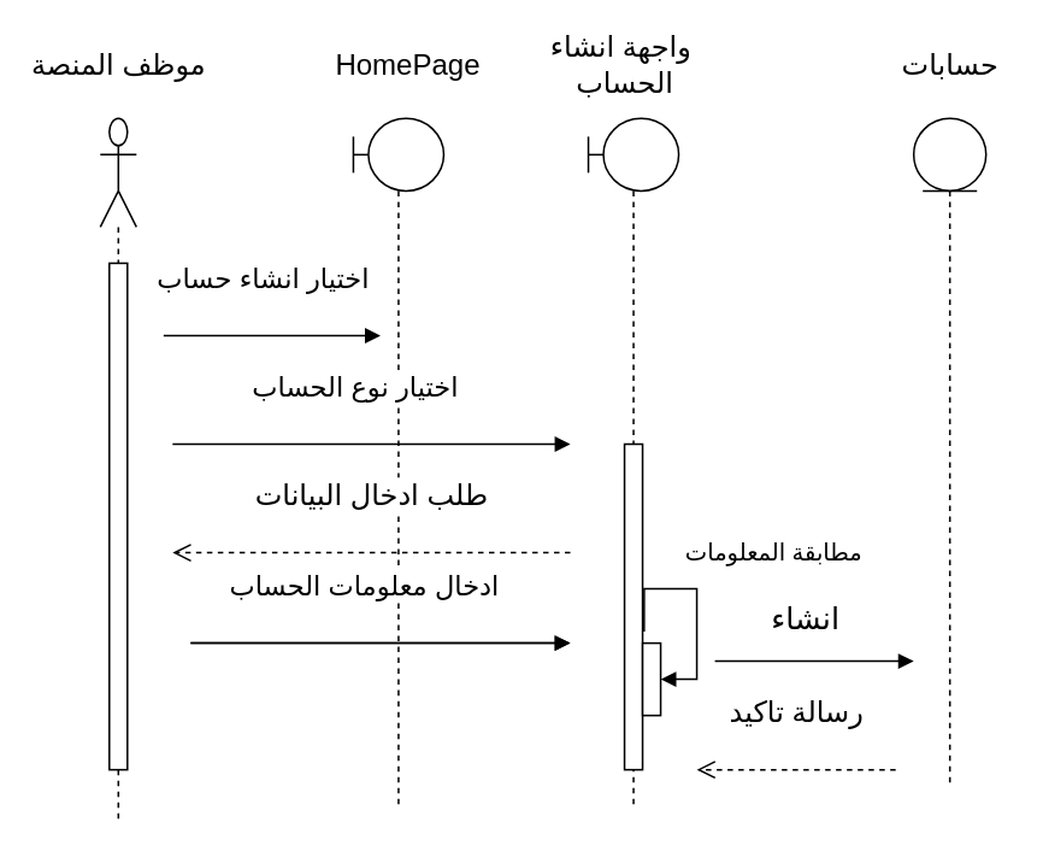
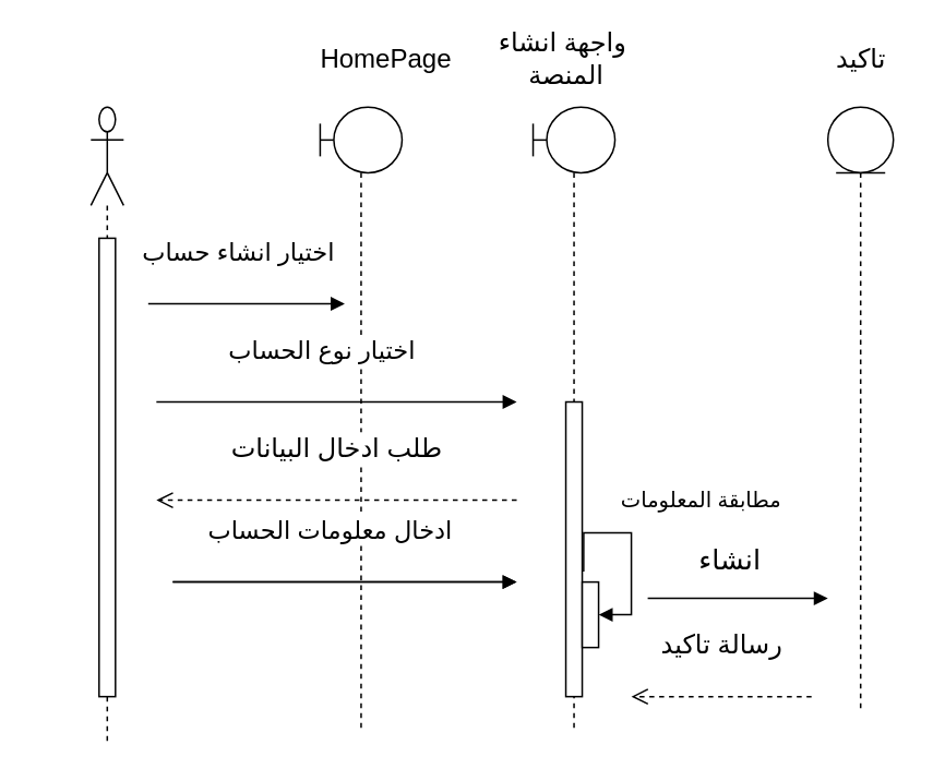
  <mxCell id="0" />
  <mxCell id="1" parent="0" />
  <mxCell id="2" value="" style="shape=umlLifeline;participant=umlActor;perimeter=lifelinePerimeter;whiteSpace=wrap;html=1;container=1;collapsible=0;recursiveResize=0;verticalAlign=top;spacingTop=36;outlineConnect=0;size=60;" parent="1" vertex="1"><mxGeometry x="55" y="65" width="20" height="390" as="geometry" /></mxCell>
  <mxCell id="3" value="" style="html=1;points=[];perimeter=orthogonalPerimeter;" parent="2" vertex="1"><mxGeometry x="5" y="80" width="10" height="280" as="geometry" /></mxCell>
- <mxCell id="4" value="&lt;font style=&quot;font-size: 16px&quot;&gt;موظف المنصة&lt;/font&gt;" style="text;html=1;align=center;verticalAlign=middle;resizable=0;points=[];autosize=1;" parent="1" vertex="1"><mxGeometry x="20" y="25" width="90" height="20" as="geometry" /></mxCell>
  <mxCell id="5" value="" style="shape=umlLifeline;participant=umlBoundary;perimeter=lifelinePerimeter;whiteSpace=wrap;html=1;container=1;collapsible=0;recursiveResize=0;verticalAlign=top;spacingTop=36;outlineConnect=0;" parent="1" vertex="1"><mxGeometry x="195" y="65" width="50" height="380" as="geometry" /></mxCell>
- <mxCell id="6" value="&lt;span style=&quot;font-size: 16px&quot;&gt;HomePage&lt;/span&gt;" style="text;html=1;align=center;verticalAlign=middle;resizable=0;points=[];autosize=1;" parent="1" vertex="1"><mxGeometry x="175" y="25" width="100" height="20" as="geometry" /></mxCell>
+ <mxCell id="6" value="&lt;span style=&quot;font-size: 16px&quot;&gt;HomePage&lt;/span&gt;" style="text;html=1;align=center;verticalAlign=middle;resizable=0;points=[];autosize=1;" parent="1" vertex="1"><mxGeometry x="185" y="25" width="100" height="20" as="geometry" /></mxCell>
  <mxCell id="7" value="&lt;font style=&quot;font-size: 15px&quot;&gt;اختيار انشاء حساب&lt;/font&gt;" style="html=1;verticalAlign=bottom;endArrow=block;entryX=0;entryY=0;" parent="1" edge="1"><mxGeometry x="-0.083" y="20" relative="1" as="geometry"><mxPoint x="90" y="185" as="sourcePoint" /><mxPoint x="210" y="185" as="targetPoint" /><mxPoint as="offset" /></mxGeometry></mxCell>
  <mxCell id="8" value="&lt;font style=&quot;font-size: 15px&quot;&gt;اختيار نوع الحساب&lt;/font&gt;" style="html=1;verticalAlign=bottom;endArrow=block;" parent="1" edge="1"><mxGeometry x="-0.083" y="20" relative="1" as="geometry"><mxPoint x="95" y="245" as="sourcePoint" /><mxPoint x="315" y="245" as="targetPoint" /><mxPoint as="offset" /></mxGeometry></mxCell>
  <mxCell id="9" value="" style="shape=umlLifeline;participant=umlBoundary;perimeter=lifelinePerimeter;whiteSpace=wrap;html=1;container=1;collapsible=0;recursiveResize=0;verticalAlign=top;spacingTop=36;outlineConnect=0;" parent="1" vertex="1"><mxGeometry x="325" y="65" width="50" height="380" as="geometry" /></mxCell>
  <mxCell id="10" value="" style="html=1;points=[];perimeter=orthogonalPerimeter;" parent="9" vertex="1"><mxGeometry x="20" y="180" width="10" height="180" as="geometry" /></mxCell>
- <mxCell id="11" value="&lt;font style=&quot;font-size: 16px&quot;&gt;واجهة انشاء&amp;nbsp;&lt;br&gt;الحساب&lt;br&gt;&lt;/font&gt;" style="text;html=1;align=center;verticalAlign=middle;resizable=0;points=[];autosize=1;" parent="1" vertex="1"><mxGeometry x="305" y="20" width="80" height="30" as="geometry" /></mxCell>
+ <mxCell id="11" value="&lt;font style=&quot;font-size: 16px&quot;&gt;واجهة انشاء&amp;nbsp;&lt;br&gt;المنصة&lt;br&gt;&lt;/font&gt;" style="text;html=1;align=center;verticalAlign=middle;resizable=0;points=[];autosize=1;" parent="1" vertex="1"><mxGeometry x="305" y="20" width="80" height="30" as="geometry" /></mxCell>
  <mxCell id="12" value="&lt;font style=&quot;font-size: 16px&quot;&gt;طلب ادخال البيانات&lt;/font&gt;" style="html=1;verticalAlign=bottom;endArrow=open;dashed=1;endSize=8;" parent="1" edge="1"><mxGeometry y="-20" relative="1" as="geometry"><mxPoint x="95" y="305" as="targetPoint" /><mxPoint x="315" y="305" as="sourcePoint" /><mxPoint as="offset" /></mxGeometry></mxCell>
  <mxCell id="13" value="&lt;font style=&quot;font-size: 15px&quot;&gt;ادخال معلومات الحساب&lt;/font&gt;" style="html=1;verticalAlign=bottom;endArrow=block;" parent="1" edge="1"><mxGeometry x="-0.083" y="20" relative="1" as="geometry"><mxPoint x="105" y="355" as="sourcePoint" /><mxPoint x="315" y="355" as="targetPoint" /><mxPoint as="offset" /></mxGeometry></mxCell>
  <mxCell id="14" value="" style="html=1;points=[];perimeter=orthogonalPerimeter;" parent="1" vertex="1"><mxGeometry x="355" y="355" width="10" height="40" as="geometry" /></mxCell>
  <mxCell id="15" value="&lt;font style=&quot;font-size: 13px&quot;&gt;مطابقة المعلومات&lt;/font&gt;" style="edgeStyle=orthogonalEdgeStyle;html=1;align=left;spacingLeft=2;endArrow=block;rounded=0;exitX=1.086;exitY=0.298;exitDx=0;exitDy=0;exitPerimeter=0;" parent="1" edge="1"><mxGeometry x="-0.304" y="20" relative="1" as="geometry"><mxPoint x="355.86" y="348.64" as="sourcePoint" /><Array as="points"><mxPoint x="356" y="325" /><mxPoint x="385" y="325" /><mxPoint x="385" y="375" /><mxPoint x="365" y="375" /></Array><mxPoint x="365" y="375" as="targetPoint" /><mxPoint as="offset" /></mxGeometry></mxCell>
  <mxCell id="16" value="" style="shape=umlLifeline;participant=umlEntity;perimeter=lifelinePerimeter;whiteSpace=wrap;html=1;container=1;collapsible=0;recursiveResize=0;verticalAlign=top;spacingTop=36;outlineConnect=0;" parent="1" vertex="1"><mxGeometry x="505" y="65" width="40" height="370" as="geometry" /></mxCell>
- <mxCell id="17" value="&lt;font style=&quot;font-size: 16px&quot;&gt;حسابات&lt;/font&gt;" style="text;html=1;align=center;verticalAlign=middle;resizable=0;points=[];autosize=1;" parent="1" vertex="1"><mxGeometry x="495" y="25" width="60" height="20" as="geometry" /></mxCell>
+ <mxCell id="17" value="&lt;font style=&quot;font-size: 16px&quot;&gt;تاكيد&lt;/font&gt;" style="text;html=1;align=center;verticalAlign=middle;resizable=0;points=[];autosize=1;" parent="1" vertex="1"><mxGeometry x="495" y="25" width="60" height="20" as="geometry" /></mxCell>
  <mxCell id="18" value="&lt;font style=&quot;font-size: 15px&quot;&gt;ادخال معلومات الحساب&lt;/font&gt;" style="html=1;verticalAlign=bottom;endArrow=block;" parent="1" edge="1"><mxGeometry x="-0.083" y="20" relative="1" as="geometry"><mxPoint x="105" y="355" as="sourcePoint" /><mxPoint x="315" y="355" as="targetPoint" /><mxPoint as="offset" /></mxGeometry></mxCell>
  <mxCell id="19" value="&lt;font style=&quot;font-size: 17px&quot;&gt;انشاء&lt;/font&gt;" style="html=1;verticalAlign=bottom;endArrow=block;" parent="1" edge="1"><mxGeometry x="-0.091" y="10" relative="1" as="geometry"><mxPoint x="395" y="365" as="sourcePoint" /><mxPoint x="505" y="365" as="targetPoint" /><mxPoint as="offset" /><Array as="points"><mxPoint x="455" y="365" /></Array></mxGeometry></mxCell>
  <mxCell id="20" value="&lt;font style=&quot;font-size: 16px&quot;&gt;رسالة تاكيد&lt;/font&gt;" style="html=1;verticalAlign=bottom;endArrow=open;dashed=1;endSize=8;" parent="1" edge="1"><mxGeometry y="-20" relative="1" as="geometry"><mxPoint x="385" y="425" as="targetPoint" /><mxPoint x="495" y="425" as="sourcePoint" /><mxPoint as="offset" /></mxGeometry></mxCell>
